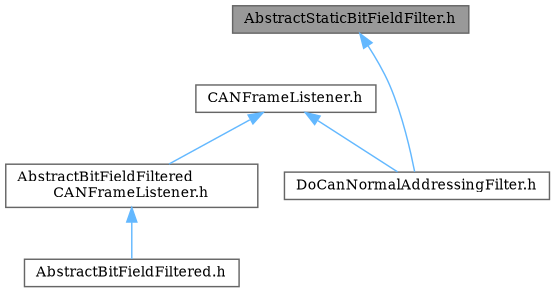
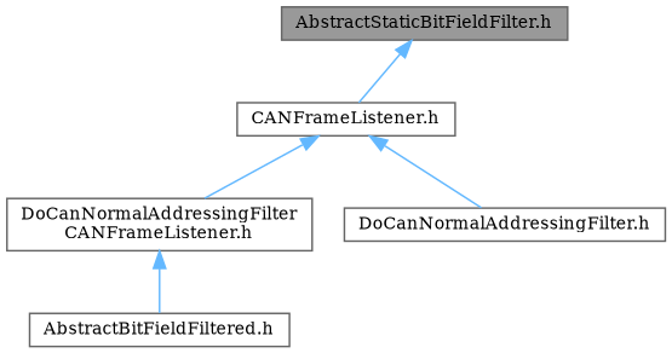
  digraph {
    fontname="DejaVu Serif"
    node [color=grey40 fillcolor=white fontname="DejaVu Serif" fontsize=10 shape=box style=filled]
    edge [color=steelblue1 dir=back fontname="DejaVu Serif" fontsize=10 labelfontname=Helvetica labelfontsize=10 style=solid]
    n1 [color=gray40 fillcolor=grey60 fontcolor=black height=0.2 label="AbstractStaticBitFieldFilter.h" width=0.4]
    n2 [height=0.2 label="CANFrameListener.h" width=0.4]
-   n3 [height=0.2 label="AbstractBitFieldFiltered\lCANFrameListener.h" width=0.4]
+   n3 [height=0.2 label="DoCanNormalAddressingFilter\lCANFrameListener.h" width=0.4]
    n4 [height=0.2 label="DoCanNormalAddressingFilter.h" width=0.4]
    n5 [height=0.2 label="AbstractBitFieldFiltered.h" width=0.4]
-   n1 -> n4
+   n1 -> n2
    n2 -> n3
    n2 -> n4
    n3 -> n5
  }
